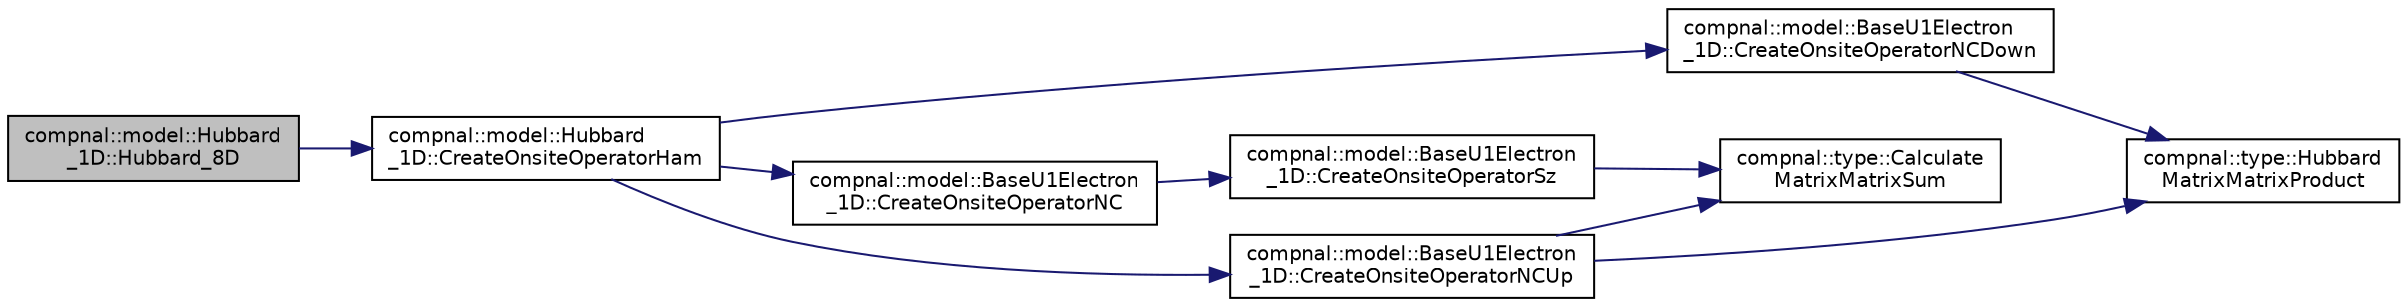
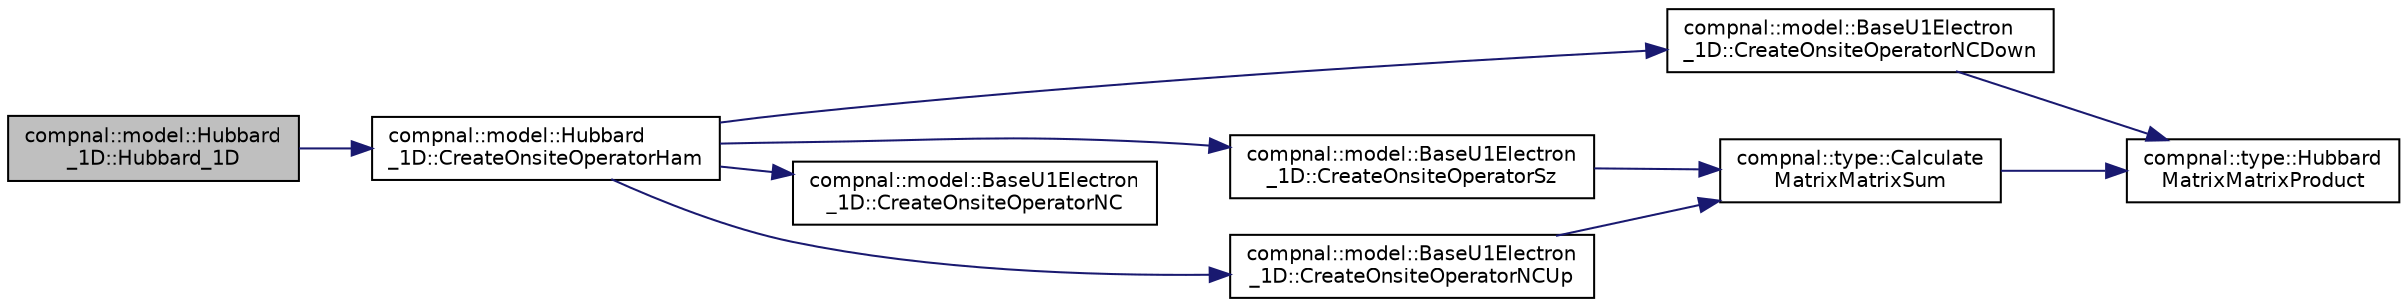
  digraph {
    rankdir=LR
    node [color=black fillcolor=white fontname=Helvetica fontsize=10 shape=record style=filled]
    edge [color=midnightblue fontname=Helvetica fontsize=10 labelfontname=Helvetica labelfontsize=10 style=solid]
-   n1 [fillcolor=grey75 fontcolor=black height=0.2 label="compnal::model::Hubbard\l_1D::Hubbard_8D" width=0.4]
+   n1 [fillcolor=grey75 fontcolor=black height=0.2 label="compnal::model::Hubbard\l_1D::Hubbard_1D" width=0.4]
    n2 [height=0.2 label="compnal::model::Hubbard\l_1D::CreateOnsiteOperatorHam" width=0.4]
    n3 [height=0.2 label="compnal::model::BaseU1Electron\l_1D::CreateOnsiteOperatorNC" width=0.4]
    n4 [height=0.2 label="compnal::model::BaseU1Electron\l_1D::CreateOnsiteOperatorNCDown" width=0.4]
    n5 [height=0.2 label="compnal::model::BaseU1Electron\l_1D::CreateOnsiteOperatorNCUp" width=0.4]
    n6 [height=0.2 label="compnal::model::BaseU1Electron\l_1D::CreateOnsiteOperatorSz" width=0.4]
    n7 [height=0.2 label="compnal::type::Hubbard\lMatrixMatrixProduct" width=0.4]
    n8 [height=0.2 label="compnal::type::Calculate\lMatrixMatrixSum" width=0.4]
    n1 -> n2
    n2 -> n3
    n2 -> n4
    n2 -> n5
-   n3 -> n6
+   n2 -> n6
    n4 -> n7
-   n5 -> n7
+   n8 -> n7
    n5 -> n8
    n6 -> n8
  }
